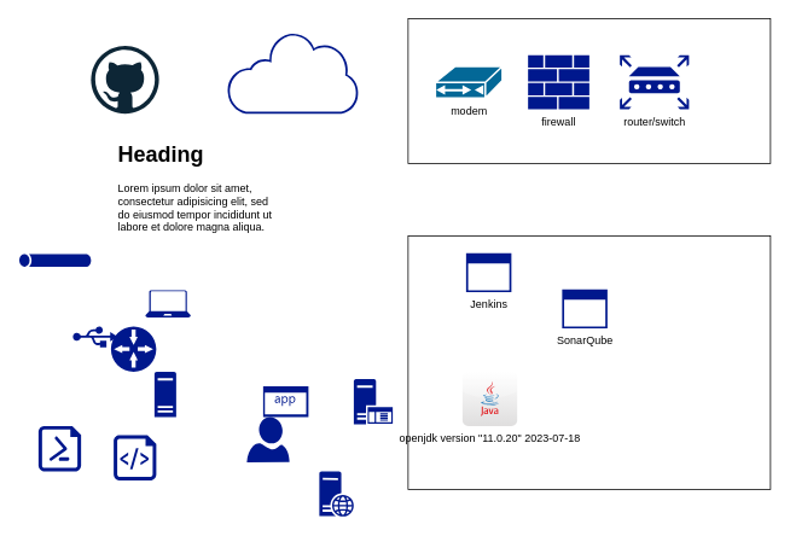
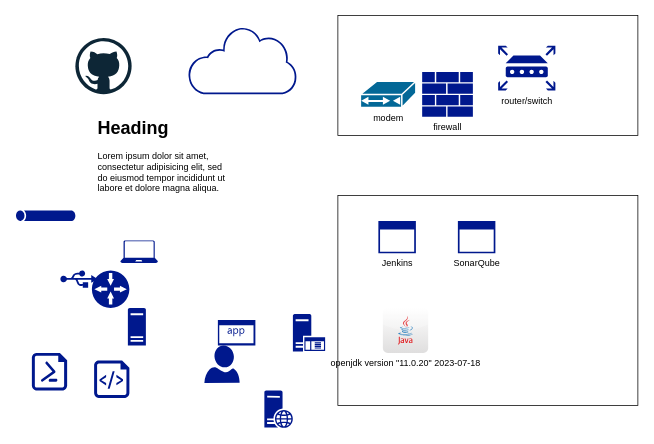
  <mxCell id="0" />
  <mxCell id="1" parent="0" />
  <mxCell id="2" value="" style="rounded=0;whiteSpace=wrap;html=1;" vertex="1" parent="1"><mxGeometry x="450" y="20" width="400" height="160" as="geometry" /></mxCell>
  <mxCell id="3" value="" style="sketch=0;aspect=fixed;pointerEvents=1;shadow=0;dashed=0;html=1;strokeColor=none;labelPosition=center;verticalLabelPosition=bottom;verticalAlign=top;align=center;fillColor=#00188D;shape=mxgraph.mscae.enterprise.application" vertex="1" parent="1"><mxGeometry x="290" y="426" width="50" height="34" as="geometry" /></mxCell>
  <mxCell id="4" value="" style="sketch=0;aspect=fixed;pointerEvents=1;shadow=0;dashed=0;html=1;strokeColor=none;labelPosition=center;verticalLabelPosition=bottom;verticalAlign=top;align=center;fillColor=#00188D;shape=mxgraph.mscae.enterprise.application_server" vertex="1" parent="1"><mxGeometry x="390" y="418" width="43" height="50" as="geometry" /></mxCell>
- <mxCell id="5" value="firewall" style="sketch=0;aspect=fixed;pointerEvents=1;shadow=0;dashed=0;html=1;strokeColor=none;labelPosition=center;verticalLabelPosition=bottom;verticalAlign=top;align=center;fillColor=#00188D;shape=mxgraph.mscae.enterprise.firewall" vertex="1" parent="1"><mxGeometry x="582.39" y="60.5" width="67.61" height="59.5" as="geometry" /></mxCell>
+ <mxCell id="5" value="firewall" style="sketch=0;aspect=fixed;pointerEvents=1;shadow=0;dashed=0;html=1;strokeColor=none;labelPosition=center;verticalLabelPosition=bottom;verticalAlign=top;align=center;fillColor=#00188D;shape=mxgraph.mscae.enterprise.firewall" vertex="1" parent="1"><mxGeometry x="562.39" y="95.5" width="67.61" height="59.5" as="geometry" /></mxCell>
  <mxCell id="6" value="" style="sketch=0;aspect=fixed;pointerEvents=1;shadow=0;dashed=0;html=1;strokeColor=none;labelPosition=center;verticalLabelPosition=bottom;verticalAlign=top;align=center;fillColor=#00188D;shape=mxgraph.mscae.enterprise.gateway" vertex="1" parent="1"><mxGeometry x="122" y="360" width="50" height="50" as="geometry" /></mxCell>
  <mxCell id="7" value="" style="sketch=0;aspect=fixed;pointerEvents=1;shadow=0;dashed=0;html=1;strokeColor=none;labelPosition=center;verticalLabelPosition=bottom;verticalAlign=top;align=center;fillColor=#00188D;shape=mxgraph.mscae.enterprise.internet_hollow" vertex="1" parent="1"><mxGeometry x="250" y="35" width="145.16" height="90" as="geometry" /></mxCell>
  <mxCell id="8" value="" style="sketch=0;aspect=fixed;pointerEvents=1;shadow=0;dashed=0;html=1;strokeColor=none;labelPosition=center;verticalLabelPosition=bottom;verticalAlign=top;align=center;fillColor=#00188D;shape=mxgraph.azure.laptop" vertex="1" parent="1"><mxGeometry x="160" y="320" width="50" height="30" as="geometry" /></mxCell>
  <mxCell id="9" value="" style="sketch=0;aspect=fixed;pointerEvents=1;shadow=0;dashed=0;html=1;strokeColor=none;labelPosition=center;verticalLabelPosition=bottom;verticalAlign=top;align=center;fillColor=#00188D;shape=mxgraph.azure.powershell_file" vertex="1" parent="1"><mxGeometry x="42" y="470" width="47" height="50" as="geometry" /></mxCell>
- <mxCell id="10" value="router/switch" style="sketch=0;aspect=fixed;pointerEvents=1;shadow=0;dashed=0;html=1;strokeColor=none;labelPosition=center;verticalLabelPosition=bottom;verticalAlign=top;align=center;fillColor=#00188D;shape=mxgraph.mscae.enterprise.router" vertex="1" parent="1"><mxGeometry x="683.72" y="60.5" width="76.28" height="59.5" as="geometry" /></mxCell>
+ <mxCell id="10" value="router/switch" style="sketch=0;aspect=fixed;pointerEvents=1;shadow=0;dashed=0;html=1;strokeColor=none;labelPosition=center;verticalLabelPosition=bottom;verticalAlign=top;align=center;fillColor=#00188D;shape=mxgraph.mscae.enterprise.router" vertex="1" parent="1"><mxGeometry x="663.72" y="60.5" width="76.28" height="59.5" as="geometry" /></mxCell>
  <mxCell id="11" value="" style="sketch=0;aspect=fixed;pointerEvents=1;shadow=0;dashed=0;html=1;strokeColor=none;labelPosition=center;verticalLabelPosition=bottom;verticalAlign=top;align=center;fillColor=#00188D;shape=mxgraph.mscae.enterprise.server_generic" vertex="1" parent="1"><mxGeometry x="170" y="410" width="24" height="50" as="geometry" /></mxCell>
  <mxCell id="12" value="" style="sketch=0;aspect=fixed;pointerEvents=1;shadow=0;dashed=0;html=1;strokeColor=none;labelPosition=center;verticalLabelPosition=bottom;verticalAlign=top;align=center;fillColor=#00188D;shape=mxgraph.azure.script_file" vertex="1" parent="1"><mxGeometry x="125" y="480" width="47" height="50" as="geometry" /></mxCell>
  <mxCell id="13" value="" style="sketch=0;pointerEvents=1;shadow=0;dashed=0;html=1;strokeColor=none;labelPosition=center;verticalLabelPosition=bottom;verticalAlign=top;align=center;fillColor=#00188D;shape=mxgraph.mscae.general.tunnel" vertex="1" parent="1"><mxGeometry x="20.83" y="280" width="79.17" height="14.25" as="geometry" /></mxCell>
  <mxCell id="14" value="" style="sketch=0;aspect=fixed;pointerEvents=1;shadow=0;dashed=0;html=1;strokeColor=none;labelPosition=center;verticalLabelPosition=bottom;verticalAlign=top;align=center;fillColor=#00188D;shape=mxgraph.azure.user" vertex="1" parent="1"><mxGeometry x="272" y="460" width="47" height="50" as="geometry" /></mxCell>
  <mxCell id="15" value="" style="sketch=0;aspect=fixed;pointerEvents=1;shadow=0;dashed=0;html=1;strokeColor=none;labelPosition=center;verticalLabelPosition=bottom;verticalAlign=top;align=center;fillColor=#00188D;shape=mxgraph.mscae.enterprise.usb" vertex="1" parent="1"><mxGeometry x="80" y="360" width="50" height="23" as="geometry" /></mxCell>
  <mxCell id="16" value="" style="sketch=0;aspect=fixed;pointerEvents=1;shadow=0;dashed=0;html=1;strokeColor=none;labelPosition=center;verticalLabelPosition=bottom;verticalAlign=top;align=center;fillColor=#00188D;shape=mxgraph.mscae.enterprise.web_server" vertex="1" parent="1"><mxGeometry x="352" y="520" width="38" height="50" as="geometry" /></mxCell>
  <mxCell id="17" value="" style="dashed=0;outlineConnect=0;html=1;align=center;labelPosition=center;verticalLabelPosition=bottom;verticalAlign=top;shape=mxgraph.weblogos.github" vertex="1" parent="1"><mxGeometry x="100" y="50" width="75" height="75" as="geometry" /></mxCell>
- <mxCell id="18" value="modem" style="shape=mxgraph.cisco.modems_and_phones.cable_modem;html=1;pointerEvents=1;dashed=0;fillColor=#036897;strokeColor=#ffffff;strokeWidth=2;verticalLabelPosition=bottom;verticalAlign=top;align=center;outlineConnect=0;" vertex="1" parent="1"><mxGeometry x="480" y="72.75" width="74" height="35" as="geometry" /></mxCell>
+ <mxCell id="18" value="modem" style="shape=mxgraph.cisco.modems_and_phones.cable_modem;html=1;pointerEvents=1;dashed=0;fillColor=#036897;strokeColor=#ffffff;strokeWidth=2;verticalLabelPosition=bottom;verticalAlign=top;align=center;outlineConnect=0;" vertex="1" parent="1"><mxGeometry x="480" y="107.75" width="74" height="35" as="geometry" /></mxCell>
  <mxCell id="19" value="" style="rounded=0;whiteSpace=wrap;html=1;" vertex="1" parent="1"><mxGeometry x="450" y="260" width="400" height="280" as="geometry" /></mxCell>
- <mxCell id="20" value="Jenkins" style="sketch=0;aspect=fixed;pointerEvents=1;shadow=0;dashed=0;html=1;strokeColor=none;labelPosition=center;verticalLabelPosition=bottom;verticalAlign=top;align=center;fillColor=#00188D;shape=mxgraph.mscae.enterprise.application_blank" vertex="1" parent="1"><mxGeometry x="514" y="279.25" width="50" height="43" as="geometry" /></mxCell>
- <mxCell id="21" value="SonarQube" style="sketch=0;aspect=fixed;pointerEvents=1;shadow=0;dashed=0;html=1;strokeColor=none;labelPosition=center;verticalLabelPosition=bottom;verticalAlign=top;align=center;fillColor=#00188D;shape=mxgraph.mscae.enterprise.application_blank" vertex="1" parent="1"><mxGeometry x="620" y="319.25" width="50" height="43" as="geometry" /></mxCell>
+ <mxCell id="20" value="Jenkins" style="sketch=0;aspect=fixed;pointerEvents=1;shadow=0;dashed=0;html=1;strokeColor=none;labelPosition=center;verticalLabelPosition=bottom;verticalAlign=top;align=center;fillColor=#00188D;shape=mxgraph.mscae.enterprise.application_blank" vertex="1" parent="1"><mxGeometry x="504" y="294.25" width="50" height="43" as="geometry" /></mxCell>
+ <mxCell id="21" value="SonarQube" style="sketch=0;aspect=fixed;pointerEvents=1;shadow=0;dashed=0;html=1;strokeColor=none;labelPosition=center;verticalLabelPosition=bottom;verticalAlign=top;align=center;fillColor=#00188D;shape=mxgraph.mscae.enterprise.application_blank" vertex="1" parent="1"><mxGeometry x="610" y="294.25" width="50" height="43" as="geometry" /></mxCell>
  <mxCell id="22" value="openjdk version &quot;11.0.20&quot; 2023-07-18" style="dashed=0;outlineConnect=0;html=1;align=center;labelPosition=center;verticalLabelPosition=bottom;verticalAlign=top;shape=mxgraph.webicons.java;gradientColor=#DFDEDE" vertex="1" parent="1"><mxGeometry x="510" y="409.6" width="60.4" height="60.4" as="geometry" /></mxCell>
  <mxCell id="23" value="&lt;h1&gt;Heading&lt;/h1&gt;&lt;p&gt;Lorem ipsum dolor sit amet, consectetur adipisicing elit, sed do eiusmod tempor incididunt ut labore et dolore magna aliqua.&lt;/p&gt;" style="text;html=1;strokeColor=none;fillColor=none;spacing=5;spacingTop=-20;whiteSpace=wrap;overflow=hidden;rounded=0;" vertex="1" parent="1"><mxGeometry x="125" y="150" width="190" height="120" as="geometry" /></mxCell>
